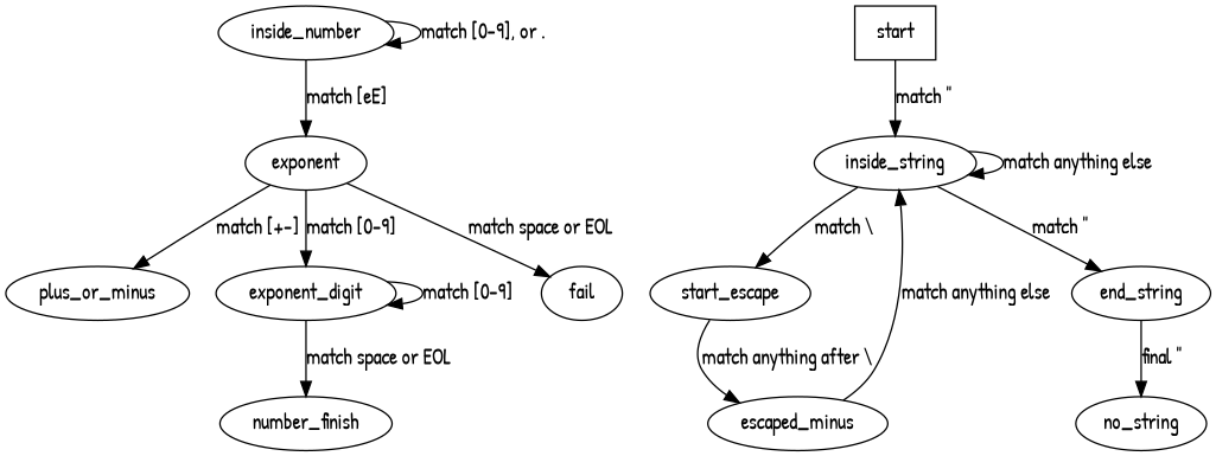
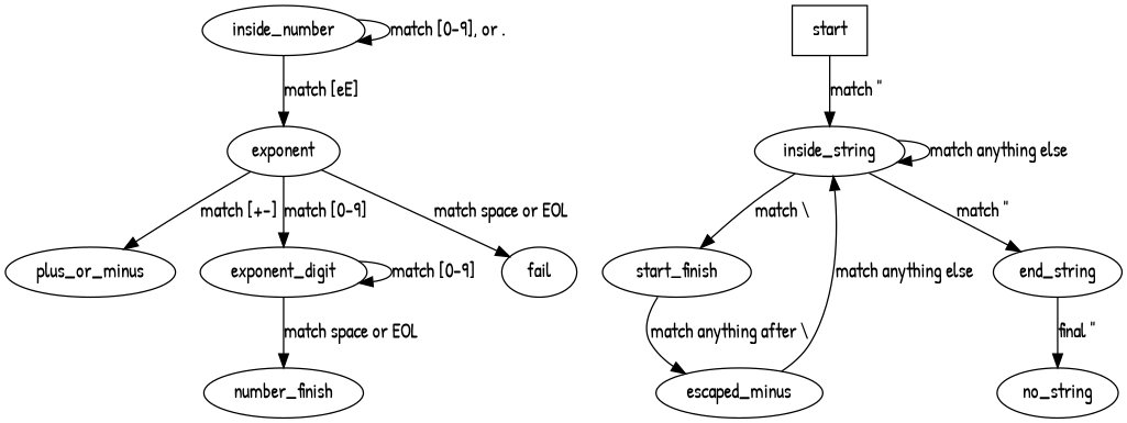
  digraph {
    fontname="Patrick Hand"
    node [fontname="Patrick Hand"]
    edge [fontname="Patrick Hand"]
    inside_number
    exponent
    plus_or_minus
    exponent_digit
    fail
    number_finish
    inside_string
-   start_escape
+   start_escape [label=start_finish]
    end_string
    n10 [label=escaped_minus]
    no_string
    start [shape=box]
    subgraph sub_1 {
      inside_number
      exponent
      plus_or_minus
      exponent_digit
      fail
      number_finish
    }
    subgraph sub_2 {
      inside_string
      start_escape
      end_string
      n10
      no_string
    }
    inside_number -> inside_number [label="match [0-9], or ."]
    inside_number -> exponent [label="match [eE]"]
    exponent -> plus_or_minus [label="match [+-]"]
    exponent -> exponent_digit [label="match [0-9]"]
    exponent -> fail [label="match space or EOL"]
    exponent_digit -> exponent_digit [label="match [0-9]"]
    exponent_digit -> number_finish [label="match space or EOL"]
    inside_string -> inside_string [label="match anything else"]
    inside_string -> start_escape [label="match \\"]
    inside_string -> end_string [label="match \""]
    start_escape -> n10 [label="match anything after \\"]
    end_string -> no_string [label="final \""]
    n10 -> inside_string [label="match anything else"]
    start -> inside_string [label="match \""]
  }
